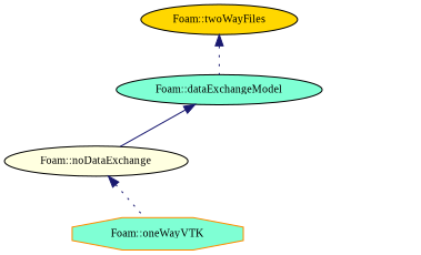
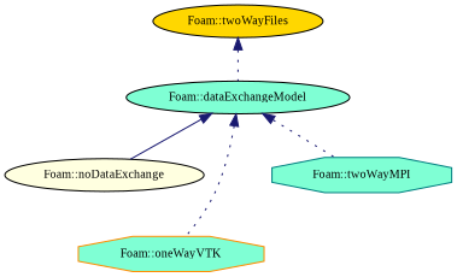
  digraph {
    fontname="Liberation Serif"
    rankdir=TB
    node [color=black fillcolor=aquamarine fontname="Liberation Serif" fontsize=10 shape=ellipse style=filled]
    edge [color=midnightblue dir=back fontname="Liberation Serif" fontsize=10 labelfontname=FreeSans labelfontsize=10 style=dotted]
    n1 [height=0.2 label="Foam::dataExchangeModel" width=0.4]
    n2 [fillcolor=lightyellow height=0.2 label="Foam::noDataExchange" width=0.4]
    n3 [color=darkorange height=0.2 label="Foam::oneWayVTK" shape=octagon width=0.4]
+   n4 [color=teal height=0.2 label="Foam::twoWayMPI" shape=octagon width=0.4]
    n5 [fillcolor=gold height=0.2 label="Foam::twoWayFiles" width=0.4]
    n1 -> n2 [style=solid]
-   n2 -> n3
+   n1 -> n3
+   n1 -> n4
    n5 -> n1
  }
